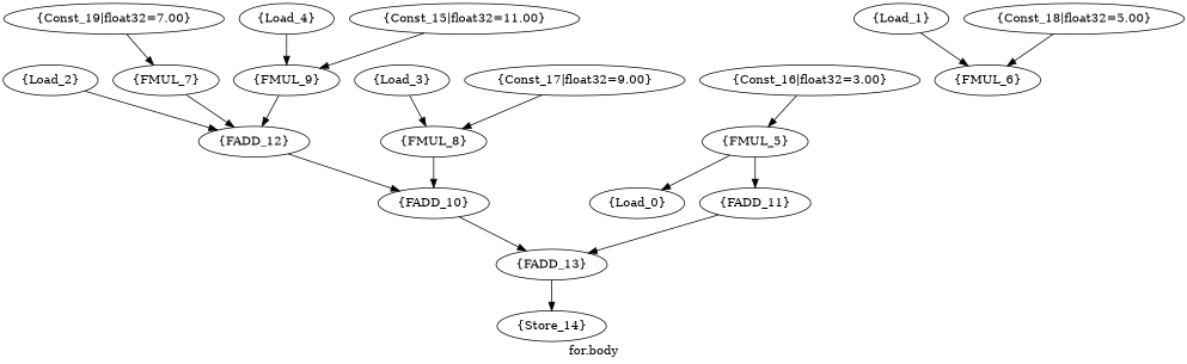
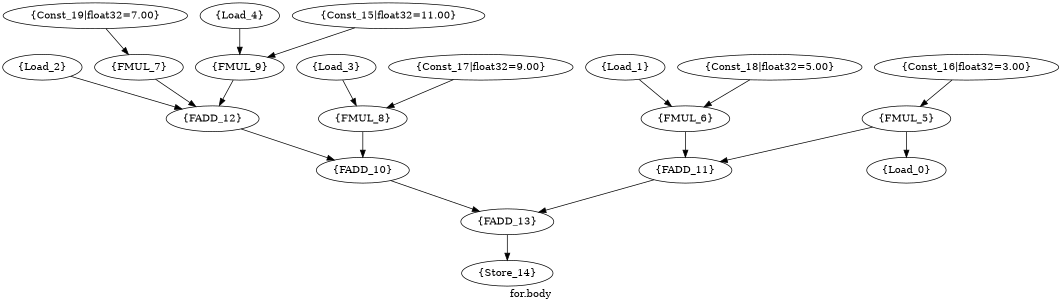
  strict digraph {
    label="for.body"
    node [h_width=32 opcode=INPUT]
    edge [driver=outPinA load=Any2Pins]
    n1 [label="{Load_0}"]
    n2 [label="{FMUL_5}" opcode=FMUL]
    n3 [label="{FADD_11}" opcode=FADD]
    n4 [label="{Load_1}"]
    n5 [label="{FMUL_6}" opcode=FMUL]
    n6 [label="{Load_2}"]
    n7 [label="{FADD_12}" opcode=FADD]
    n8 [label="{FMUL_7}" opcode=FMUL]
    n9 [label="{Load_3}"]
    n10 [label="{FMUL_8}" opcode=FMUL]
    n11 [label="{FADD_10}" opcode=FADD]
    n12 [label="{Load_4}"]
    n13 [label="{FMUL_9}" opcode=FMUL]
    n14 [label="{FADD_13}" opcode=FADD]
    n15 [label="{Store_14}" opcode=OUTPUT]
    n16 [constVal=1 float32=11.00 label="{Const_15|float32=11.00}" opcode=CONST]
    n17 [constVal=1 float32=3.00 label="{Const_16|float32=3.00}" opcode=CONST]
    n18 [constVal=1 float32=9.00 label="{Const_17|float32=9.00}" opcode=CONST]
    n19 [constVal=1 float32=5.00 label="{Const_18|float32=5.00}" opcode=CONST]
    n20 [constVal=1 float32=7.00 label="{Const_19|float32=7.00}" opcode=CONST]
    n2 -> n1
    n2 -> n3
    n3 -> n14
    n4 -> n5
+   n5 -> n3
    n6 -> n7
    n7 -> n11
    n8 -> n7
    n9 -> n10
    n10 -> n11
    n11 -> n14
    n12 -> n13
    n13 -> n7
    n14 -> n15
    n16 -> n13
    n17 -> n2
    n18 -> n10
    n19 -> n5
    n20 -> n8
  }
